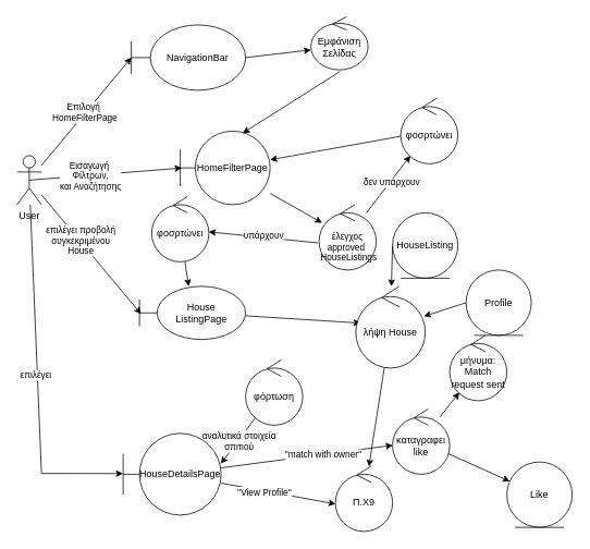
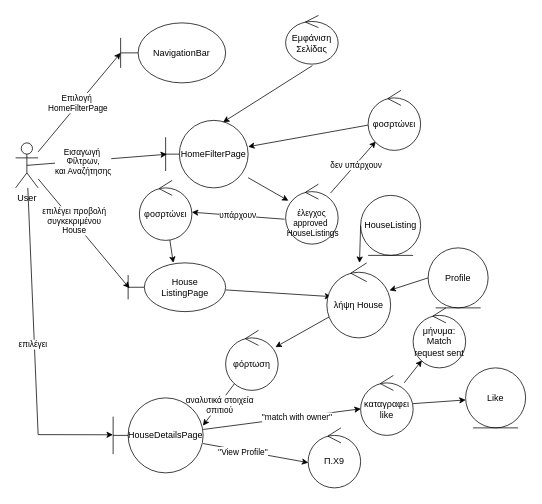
  <mxCell id="0" />
  <mxCell id="1" parent="0" />
  <mxCell id="2" value="User&lt;div&gt;&lt;br&gt;&lt;/div&gt;" style="shape=umlActor;verticalLabelPosition=bottom;verticalAlign=top;html=1;outlineConnect=0;" parent="1" vertex="1"><mxGeometry x="20" y="190" width="30" height="60" as="geometry" /></mxCell>
  <mxCell id="3" value="NavigationBar" style="shape=umlBoundary;whiteSpace=wrap;html=1;" parent="1" vertex="1"><mxGeometry x="160" y="30" width="140" height="80" as="geometry" /></mxCell>
  <mxCell id="4" value="" style="endArrow=classic;html=1;rounded=0;entryX=0;entryY=0.5;entryDx=0;entryDy=0;entryPerimeter=0;" parent="1" source="2" target="3" edge="1"><mxGeometry width="50" height="50" relative="1" as="geometry"><mxPoint x="150" y="240" as="sourcePoint" /><mxPoint x="200" y="190" as="targetPoint" /></mxGeometry></mxCell>
  <mxCell id="5" value="Eπιλογή&amp;nbsp;&lt;div&gt;HomeFilterPage&lt;/div&gt;" style="edgeLabel;html=1;align=center;verticalAlign=middle;resizable=0;points=[];" parent="4" vertex="1" connectable="0"><mxGeometry x="-0.021" y="2" relative="1" as="geometry"><mxPoint as="offset" /></mxGeometry></mxCell>
- <mxCell id="6" value="" style="endArrow=classic;html=1;rounded=0;exitX=1;exitY=0.5;exitDx=0;exitDy=0;exitPerimeter=0;entryX=0;entryY=0.625;entryDx=0;entryDy=0;entryPerimeter=0;" parent="1" source="3" target="7" edge="1"><mxGeometry width="50" height="50" relative="1" as="geometry"><mxPoint x="340" y="150" as="sourcePoint" /><mxPoint x="360" y="70" as="targetPoint" /></mxGeometry></mxCell>
  <mxCell id="7" value="Εμφάνιση Σελίδας" style="ellipse;shape=umlControl;whiteSpace=wrap;html=1;" parent="1" vertex="1"><mxGeometry x="380" y="20" width="70" height="65" as="geometry" /></mxCell>
  <mxCell id="8" value="" style="rounded=0;orthogonalLoop=1;jettySize=auto;html=1;" parent="1" source="9" target="14" edge="1"><mxGeometry relative="1" as="geometry" /></mxCell>
  <mxCell id="9" value="HomeFilterPage" style="shape=umlBoundary;whiteSpace=wrap;html=1;" parent="1" vertex="1"><mxGeometry x="220" y="160" width="110" height="90" as="geometry" /></mxCell>
  <mxCell id="10" value="" style="endArrow=classic;html=1;rounded=0;exitX=0.511;exitY=1.03;exitDx=0;exitDy=0;exitPerimeter=0;entryX=0.696;entryY=0.027;entryDx=0;entryDy=0;entryPerimeter=0;" parent="1" source="7" target="9" edge="1"><mxGeometry width="50" height="50" relative="1" as="geometry"><mxPoint x="340" y="250" as="sourcePoint" /><mxPoint x="390" y="200" as="targetPoint" /></mxGeometry></mxCell>
  <mxCell id="11" value="" style="endArrow=classic;html=1;rounded=0;exitX=0.5;exitY=0.5;exitDx=0;exitDy=0;exitPerimeter=0;entryX=0.016;entryY=0.502;entryDx=0;entryDy=0;entryPerimeter=0;" parent="1" source="2" target="9" edge="1"><mxGeometry width="50" height="50" relative="1" as="geometry"><mxPoint x="90" y="250" as="sourcePoint" /><mxPoint x="140" y="200" as="targetPoint" /></mxGeometry></mxCell>
  <mxCell id="12" value="Eισαγωγή&amp;nbsp;&lt;div&gt;Φίλτρων,&lt;/div&gt;&lt;div&gt;και Αναζήτησης&lt;/div&gt;" style="edgeLabel;html=1;align=center;verticalAlign=middle;resizable=0;points=[];" parent="11" vertex="1" connectable="0"><mxGeometry x="0.101" y="-3" relative="1" as="geometry"><mxPoint x="-28" as="offset" /></mxGeometry></mxCell>
  <mxCell id="13" value="House&lt;div&gt;ListingPage&lt;/div&gt;" style="shape=umlBoundary;whiteSpace=wrap;html=1;" parent="1" vertex="1"><mxGeometry x="170" y="350" width="130" height="65" as="geometry" /></mxCell>
- <mxCell id="14" value="&lt;div&gt;&lt;span style=&quot;font-size: 11px; text-wrap-mode: nowrap; background-color: rgb(18, 18, 18);&quot;&gt;&lt;br&gt;&lt;/span&gt;&lt;/div&gt;&lt;div style=&quot;font-size: 11px; text-wrap-mode: nowrap;&quot;&gt;έλεγχος&lt;/div&gt;&lt;div style=&quot;font-size: 11px; text-wrap-mode: nowrap;&quot;&gt;approved&amp;nbsp;&lt;/div&gt;&lt;div style=&quot;font-size: 11px; text-wrap-mode: nowrap;&quot;&gt;&amp;nbsp;HouseListings&lt;/div&gt;" style="ellipse;shape=umlControl;whiteSpace=wrap;html=1;" parent="1" vertex="1"><mxGeometry x="390" y="250" width="70" height="80" as="geometry" /></mxCell>
+ <mxCell id="14" value="&lt;div&gt;&lt;span style=&quot;font-size: 11px; text-wrap-mode: nowrap; background-color: rgb(18, 18, 18);&quot;&gt;&lt;br&gt;&lt;/span&gt;&lt;/div&gt;&lt;div style=&quot;font-size: 11px; text-wrap-mode: nowrap;&quot;&gt;έλεγχος&lt;/div&gt;&lt;div style=&quot;font-size: 11px; text-wrap-mode: nowrap;&quot;&gt;approved&amp;nbsp;&lt;/div&gt;&lt;div style=&quot;font-size: 11px; text-wrap-mode: nowrap;&quot;&gt;&amp;nbsp;HouseListings&lt;/div&gt;" style="ellipse;shape=umlControl;whiteSpace=wrap;html=1;" parent="1" vertex="1"><mxGeometry x="380" y="245" width="70" height="80" as="geometry" /></mxCell>
  <mxCell id="15" value="" style="endArrow=classic;html=1;rounded=0;exitX=-0.02;exitY=0.585;exitDx=0;exitDy=0;exitPerimeter=0;" parent="1" source="14" target="46" edge="1"><mxGeometry width="50" height="50" relative="1" as="geometry"><mxPoint x="230" y="420" as="sourcePoint" /><mxPoint x="280" y="370" as="targetPoint" /></mxGeometry></mxCell>
  <mxCell id="16" value="υπάρχουν" style="edgeLabel;html=1;align=center;verticalAlign=middle;resizable=0;points=[];" vertex="1" connectable="0" parent="15"><mxGeometry x="0.008" y="-2" relative="1" as="geometry"><mxPoint as="offset" /></mxGeometry></mxCell>
  <mxCell id="17" value="" style="endArrow=classic;html=1;rounded=0;entryX=0.014;entryY=0.52;entryDx=0;entryDy=0;entryPerimeter=0;" parent="1" source="2" target="13" edge="1"><mxGeometry width="50" height="50" relative="1" as="geometry"><mxPoint x="120" y="310" as="sourcePoint" /><mxPoint x="170" y="260" as="targetPoint" /></mxGeometry></mxCell>
  <mxCell id="18" value="&lt;div&gt;επιλέγει προβολή&lt;/div&gt;&lt;div&gt;συγκεκριμένου&lt;/div&gt;&lt;div&gt;House&lt;/div&gt;" style="edgeLabel;html=1;align=center;verticalAlign=middle;resizable=0;points=[];" parent="17" vertex="1" connectable="0"><mxGeometry x="-0.231" y="1" relative="1" as="geometry"><mxPoint as="offset" /></mxGeometry></mxCell>
  <mxCell id="19" value="" style="endArrow=classic;html=1;rounded=0;exitX=1.002;exitY=0.555;exitDx=0;exitDy=0;exitPerimeter=0;entryX=0.069;entryY=0.45;entryDx=0;entryDy=0;entryPerimeter=0;" parent="1" source="13" target="23" edge="1"><mxGeometry width="50" height="50" relative="1" as="geometry"><mxPoint x="360" y="480" as="sourcePoint" /><mxPoint x="340" y="414" as="targetPoint" /></mxGeometry></mxCell>
  <mxCell id="20" style="edgeStyle=none;rounded=0;orthogonalLoop=1;jettySize=auto;html=1;" edge="1" parent="1" source="14" target="44"><mxGeometry relative="1" as="geometry" /></mxCell>
  <mxCell id="21" value="δεν υπάρχουν" style="edgeLabel;html=1;align=center;verticalAlign=middle;resizable=0;points=[];" vertex="1" connectable="0" parent="20"><mxGeometry x="0.096" y="-1" relative="1" as="geometry"><mxPoint as="offset" /></mxGeometry></mxCell>
- <mxCell id="22" style="edgeStyle=none;rounded=0;orthogonalLoop=1;jettySize=auto;html=1;" edge="1" parent="1" source="23" target="33"><mxGeometry relative="1" as="geometry" /></mxCell>
+ <mxCell id="22" style="edgeStyle=none;rounded=0;orthogonalLoop=1;jettySize=auto;html=1;" edge="1" parent="1" source="23" target="42"><mxGeometry relative="1" as="geometry" /></mxCell>
  <mxCell id="23" value="λήψη House" style="ellipse;shape=umlControl;whiteSpace=wrap;html=1;" parent="1" vertex="1"><mxGeometry x="435" y="350" width="85" height="100" as="geometry" /></mxCell>
  <mxCell id="24" value="" style="endArrow=classic;html=1;rounded=0;entryX=0.998;entryY=0.37;entryDx=0;entryDy=0;entryPerimeter=0;" parent="1" source="42" target="30" edge="1"><mxGeometry width="50" height="50" relative="1" as="geometry"><mxPoint x="280" y="590" as="sourcePoint" /><mxPoint x="270" y="580" as="targetPoint" /></mxGeometry></mxCell>
  <mxCell id="25" value="αναλυτικά στοιχεία&lt;div&gt;σπιτιού&lt;/div&gt;" style="edgeLabel;html=1;align=center;verticalAlign=middle;resizable=0;points=[];" vertex="1" connectable="0" parent="24"><mxGeometry x="0.027" y="1" relative="1" as="geometry"><mxPoint as="offset" /></mxGeometry></mxCell>
  <mxCell id="26" value="HouseListing" style="ellipse;shape=umlEntity;whiteSpace=wrap;html=1;" parent="1" vertex="1"><mxGeometry x="480" y="260" width="80" height="80" as="geometry" /></mxCell>
  <mxCell id="27" value="" style="endArrow=classic;html=1;rounded=0;exitX=0;exitY=0.5;exitDx=0;exitDy=0;" parent="1" source="26" target="23" edge="1"><mxGeometry width="50" height="50" relative="1" as="geometry"><mxPoint x="450" y="570" as="sourcePoint" /><mxPoint x="500" y="520" as="targetPoint" /></mxGeometry></mxCell>
  <mxCell id="28" style="rounded=0;orthogonalLoop=1;jettySize=auto;html=1;" edge="1" parent="1" source="30" target="41"><mxGeometry relative="1" as="geometry" /></mxCell>
  <mxCell id="29" value="''match with owner''" style="edgeLabel;html=1;align=center;verticalAlign=middle;resizable=0;points=[];" vertex="1" connectable="0" parent="28"><mxGeometry x="0.184" relative="1" as="geometry"><mxPoint as="offset" /></mxGeometry></mxCell>
  <mxCell id="30" value="HouseDetailsPage" style="shape=umlBoundary;whiteSpace=wrap;html=1;" parent="1" vertex="1"><mxGeometry x="150" y="530" width="120" height="100" as="geometry" /></mxCell>
  <mxCell id="31" value="" style="endArrow=classic;html=1;rounded=0;entryX=-0.002;entryY=0.492;entryDx=0;entryDy=0;entryPerimeter=0;" parent="1" source="2" target="30" edge="1"><mxGeometry width="50" height="50" relative="1" as="geometry"><mxPoint x="50" y="290" as="sourcePoint" /><mxPoint x="160" y="490" as="targetPoint" /><Array as="points"><mxPoint x="50" y="579" /></Array></mxGeometry></mxCell>
  <mxCell id="32" value="επιλέγει" style="edgeLabel;html=1;align=center;verticalAlign=middle;resizable=0;points=[];" vertex="1" connectable="0" parent="31"><mxGeometry x="-0.025" y="-2" relative="1" as="geometry"><mxPoint as="offset" /></mxGeometry></mxCell>
  <mxCell id="33" value="Π.Χ9" style="ellipse;shape=umlControl;whiteSpace=wrap;html=1;" parent="1" vertex="1"><mxGeometry x="410" y="570" width="70" height="80" as="geometry" /></mxCell>
  <mxCell id="34" value="" style="endArrow=classic;html=1;rounded=0;entryX=0.003;entryY=0.58;entryDx=0;entryDy=0;entryPerimeter=0;" parent="1" source="30" target="33" edge="1"><mxGeometry width="50" height="50" relative="1" as="geometry"><mxPoint x="400" y="620" as="sourcePoint" /><mxPoint x="450" y="570" as="targetPoint" /></mxGeometry></mxCell>
  <mxCell id="35" value="''View Profile''" style="edgeLabel;html=1;align=center;verticalAlign=middle;resizable=0;points=[];" vertex="1" connectable="0" parent="34"><mxGeometry x="-0.241" y="-1" relative="1" as="geometry"><mxPoint as="offset" /></mxGeometry></mxCell>
  <mxCell id="36" value="Profile" style="ellipse;shape=umlEntity;whiteSpace=wrap;html=1;" parent="1" vertex="1"><mxGeometry x="570" y="330" width="80" height="80" as="geometry" /></mxCell>
  <mxCell id="37" value="" style="endArrow=classic;html=1;rounded=0;exitX=0;exitY=0.5;exitDx=0;exitDy=0;" parent="1" source="36" target="23" edge="1"><mxGeometry width="50" height="50" relative="1" as="geometry"><mxPoint x="450" y="350" as="sourcePoint" /><mxPoint x="500" y="300" as="targetPoint" /></mxGeometry></mxCell>
- <mxCell id="38" value="Like" style="ellipse;shape=umlEntity;whiteSpace=wrap;html=1;" parent="1" vertex="1"><mxGeometry x="620" y="565" width="80" height="80" as="geometry" /></mxCell>
+ <mxCell id="38" value="Like" style="ellipse;shape=umlEntity;whiteSpace=wrap;html=1;" parent="1" vertex="1"><mxGeometry x="620" y="490" width="80" height="80" as="geometry" /></mxCell>
  <mxCell id="39" style="edgeStyle=none;rounded=0;orthogonalLoop=1;jettySize=auto;html=1;" edge="1" parent="1" source="41" target="38"><mxGeometry relative="1" as="geometry" /></mxCell>
  <mxCell id="40" style="edgeStyle=none;rounded=0;orthogonalLoop=1;jettySize=auto;html=1;" edge="1" parent="1" source="41" target="47"><mxGeometry relative="1" as="geometry" /></mxCell>
  <mxCell id="41" value="καταγραφει like" style="ellipse;shape=umlControl;whiteSpace=wrap;html=1;" vertex="1" parent="1"><mxGeometry x="480" y="500" width="70" height="80" as="geometry" /></mxCell>
  <mxCell id="42" value="φόρτωση" style="ellipse;shape=umlControl;whiteSpace=wrap;html=1;" vertex="1" parent="1"><mxGeometry x="300" y="440" width="70" height="80" as="geometry" /></mxCell>
  <mxCell id="43" style="edgeStyle=none;rounded=0;orthogonalLoop=1;jettySize=auto;html=1;" edge="1" parent="1" source="44" target="9"><mxGeometry relative="1" as="geometry"><mxPoint x="210" y="410" as="sourcePoint" /></mxGeometry></mxCell>
  <mxCell id="44" value="φοσρτώνει" style="ellipse;shape=umlControl;whiteSpace=wrap;html=1;" vertex="1" parent="1"><mxGeometry x="490" y="120" width="70" height="80" as="geometry" /></mxCell>
  <mxCell id="45" value="" style="edgeStyle=none;rounded=0;orthogonalLoop=1;jettySize=auto;html=1;" edge="1" parent="1" source="46" target="13"><mxGeometry relative="1" as="geometry" /></mxCell>
  <mxCell id="46" value="φοσρτώνει" style="ellipse;shape=umlControl;whiteSpace=wrap;html=1;" vertex="1" parent="1"><mxGeometry x="185" y="240" width="70" height="80" as="geometry" /></mxCell>
  <mxCell id="47" value="μήνυμα:&lt;div&gt;Match request sent&lt;/div&gt;" style="ellipse;shape=umlControl;whiteSpace=wrap;html=1;" vertex="1" parent="1"><mxGeometry x="550" y="410" width="70" height="80" as="geometry" /></mxCell>
